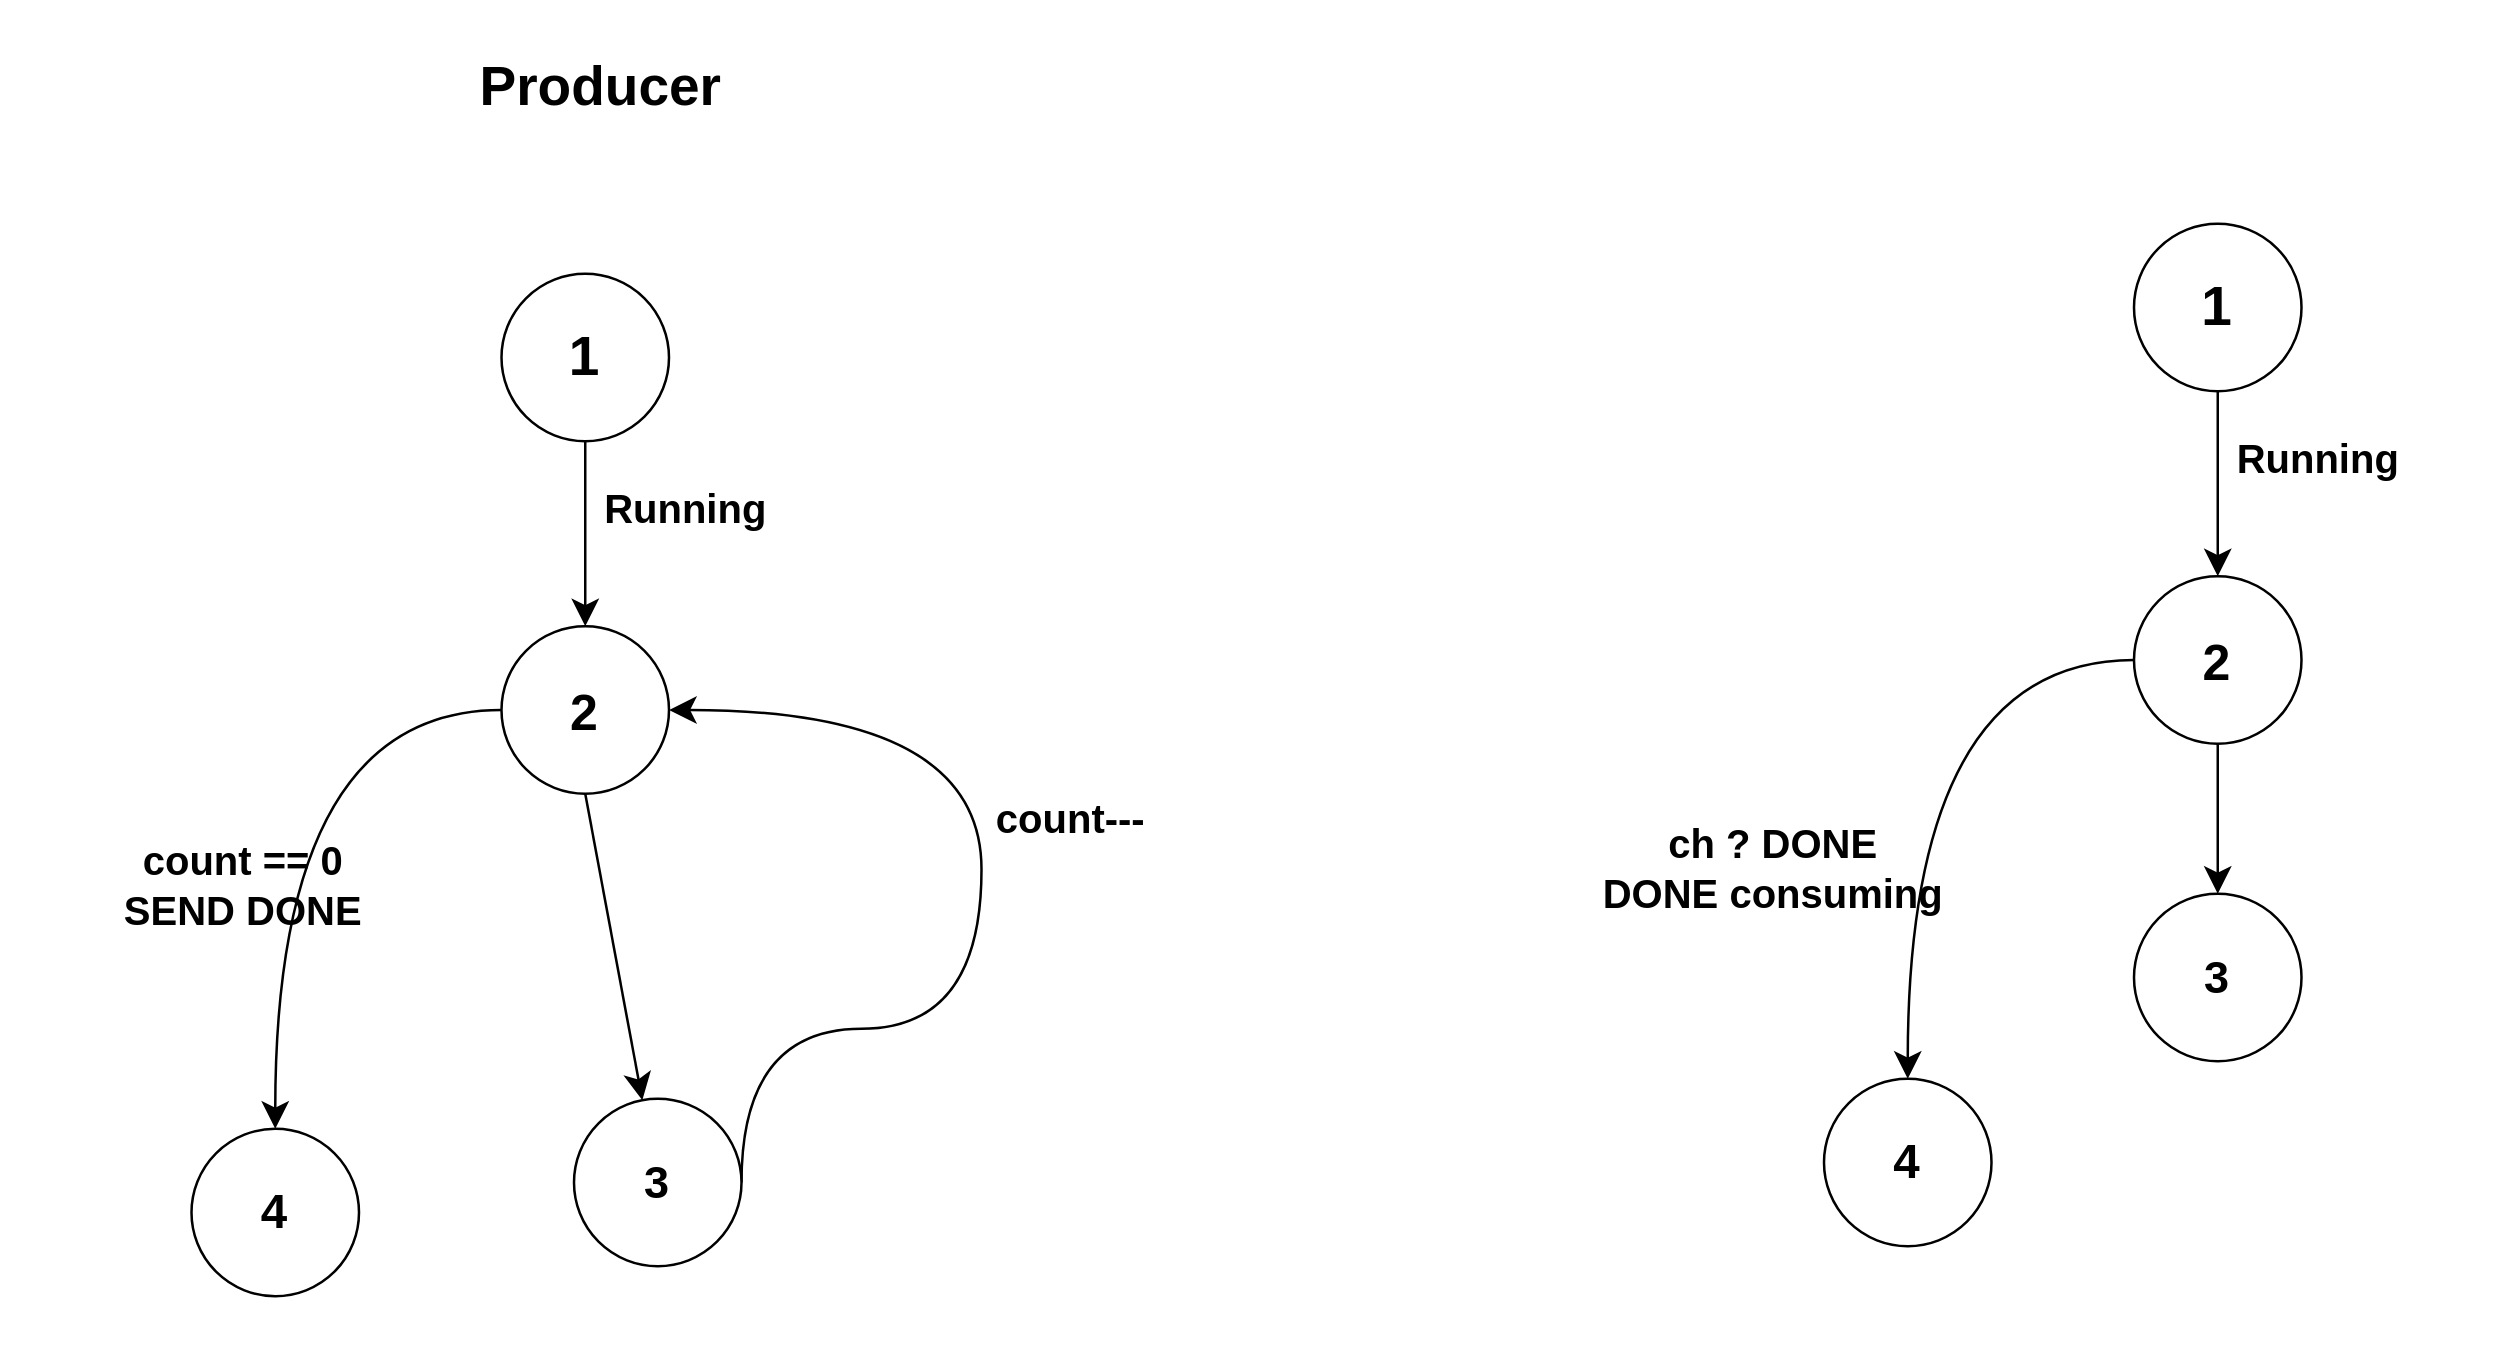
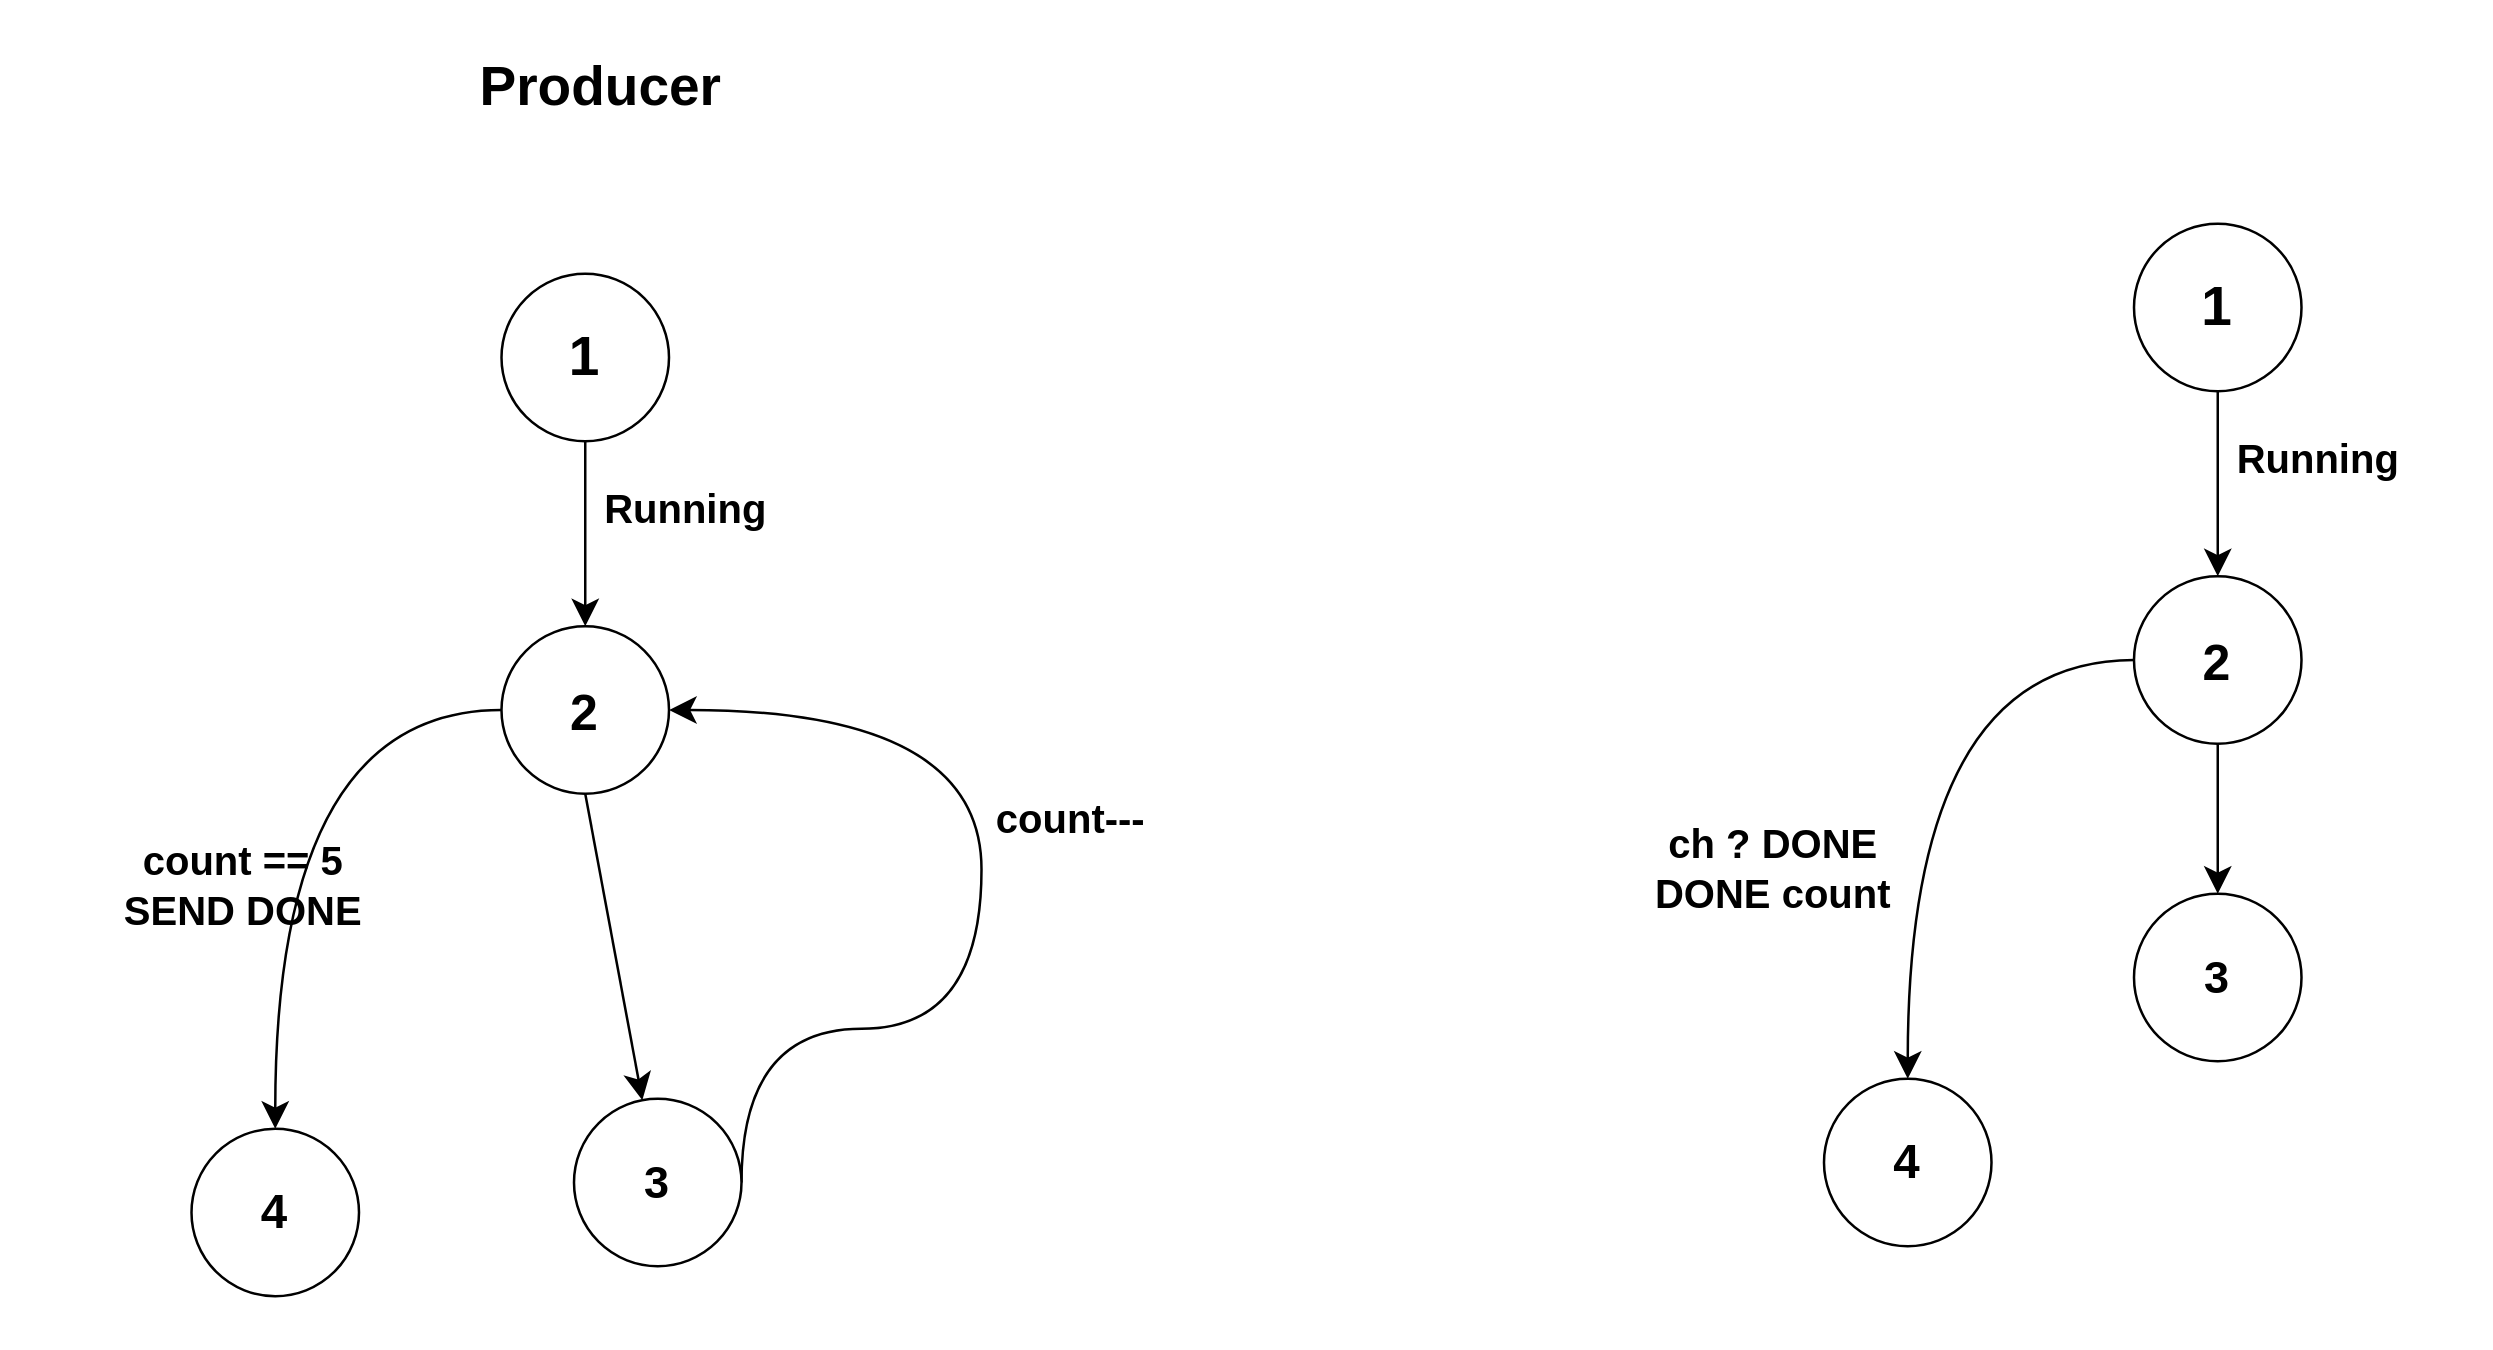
  <mxCell id="0" />
  <mxCell id="1" parent="0" />
  <mxCell id="2" style="edgeStyle=none;curved=1;rounded=0;orthogonalLoop=1;jettySize=auto;html=1;exitX=0.5;exitY=1;exitDx=0;exitDy=0;entryX=0.5;entryY=0;entryDx=0;entryDy=0;fontSize=12;startSize=8;endSize=8;" parent="1" source="3" target="6" edge="1"><mxGeometry relative="1" as="geometry" /></mxCell>
  <mxCell id="3" value="&lt;div align=&quot;center&quot;&gt;&lt;b&gt;&lt;font style=&quot;font-size: 22px;&quot;&gt;1&lt;/font&gt;&lt;/b&gt;&lt;/div&gt;" style="ellipse;whiteSpace=wrap;html=1;aspect=fixed;align=center;" parent="1" vertex="1"><mxGeometry x="200" y="109" width="67" height="67" as="geometry" /></mxCell>
  <mxCell id="4" style="edgeStyle=none;curved=1;rounded=0;orthogonalLoop=1;jettySize=auto;html=1;exitX=0.5;exitY=1;exitDx=0;exitDy=0;fontSize=12;startSize=8;endSize=8;" parent="1" source="6" target="9" edge="1"><mxGeometry relative="1" as="geometry" /></mxCell>
  <mxCell id="5" style="edgeStyle=orthogonalEdgeStyle;curved=1;rounded=0;orthogonalLoop=1;jettySize=auto;html=1;exitX=0;exitY=0.5;exitDx=0;exitDy=0;entryX=0.5;entryY=0;entryDx=0;entryDy=0;fontSize=12;startSize=8;endSize=8;" parent="1" source="6" target="10" edge="1"><mxGeometry relative="1" as="geometry" /></mxCell>
  <mxCell id="6" value="&lt;font size=&quot;1&quot;&gt;&lt;b&gt;&lt;font style=&quot;font-size: 20px;&quot;&gt;2&lt;/font&gt;&lt;/b&gt;&lt;/font&gt;" style="ellipse;whiteSpace=wrap;html=1;aspect=fixed;align=center;" parent="1" vertex="1"><mxGeometry x="200" y="250" width="67" height="67" as="geometry" /></mxCell>
  <mxCell id="7" value="&lt;b&gt;Running&lt;/b&gt;" style="text;html=1;align=center;verticalAlign=middle;whiteSpace=wrap;rounded=0;fontSize=16;" parent="1" vertex="1"><mxGeometry x="226" y="188" width="96" height="30" as="geometry" /></mxCell>
  <mxCell id="8" style="edgeStyle=orthogonalEdgeStyle;curved=1;rounded=0;orthogonalLoop=1;jettySize=auto;html=1;exitX=1;exitY=0.5;exitDx=0;exitDy=0;entryX=1;entryY=0.5;entryDx=0;entryDy=0;fontSize=12;startSize=8;endSize=8;" parent="1" source="9" target="6" edge="1"><mxGeometry relative="1" as="geometry"><Array as="points"><mxPoint x="392" y="411" /><mxPoint x="392" y="284" /></Array></mxGeometry></mxCell>
  <mxCell id="9" value="&lt;font style=&quot;font-size: 18px;&quot;&gt;&lt;b&gt;3&lt;/b&gt;&lt;/font&gt;" style="ellipse;whiteSpace=wrap;html=1;aspect=fixed;align=center;" parent="1" vertex="1"><mxGeometry x="229" y="439" width="67" height="67" as="geometry" /></mxCell>
  <mxCell id="10" value="&lt;font size=&quot;1&quot;&gt;&lt;b&gt;&lt;font style=&quot;font-size: 19px;&quot;&gt;4&lt;/font&gt;&lt;/b&gt;&lt;/font&gt;" style="ellipse;whiteSpace=wrap;html=1;aspect=fixed;align=center;" parent="1" vertex="1"><mxGeometry x="76" y="451" width="67" height="67" as="geometry" /></mxCell>
  <mxCell id="11" value="&lt;b&gt;count---&lt;br&gt;&lt;/b&gt;" style="text;html=1;align=center;verticalAlign=middle;whiteSpace=wrap;rounded=0;fontSize=16;" parent="1" vertex="1"><mxGeometry x="351" y="308" width="154" height="38" as="geometry" /></mxCell>
- <mxCell id="12" value="&lt;b&gt;count == 0&lt;br&gt;SEND DONE&lt;br&gt;&lt;/b&gt;" style="text;html=1;align=center;verticalAlign=middle;whiteSpace=wrap;rounded=0;fontSize=16;" parent="1" vertex="1"><mxGeometry x="20" y="335" width="154" height="38" as="geometry" /></mxCell>
+ <mxCell id="12" value="&lt;b&gt;count == 5&lt;br&gt;SEND DONE&lt;br&gt;&lt;/b&gt;" style="text;html=1;align=center;verticalAlign=middle;whiteSpace=wrap;rounded=0;fontSize=16;" parent="1" vertex="1"><mxGeometry x="20" y="335" width="154" height="38" as="geometry" /></mxCell>
  <mxCell id="13" style="edgeStyle=none;curved=1;rounded=0;orthogonalLoop=1;jettySize=auto;html=1;exitX=0.5;exitY=1;exitDx=0;exitDy=0;entryX=0.5;entryY=0;entryDx=0;entryDy=0;fontSize=12;startSize=8;endSize=8;" parent="1" source="14" target="17" edge="1"><mxGeometry relative="1" as="geometry" /></mxCell>
  <mxCell id="14" value="&lt;div align=&quot;center&quot;&gt;&lt;b&gt;&lt;font style=&quot;font-size: 22px;&quot;&gt;1&lt;/font&gt;&lt;/b&gt;&lt;/div&gt;" style="ellipse;whiteSpace=wrap;html=1;aspect=fixed;align=center;" parent="1" vertex="1"><mxGeometry x="853" y="89" width="67" height="67" as="geometry" /></mxCell>
  <mxCell id="15" style="edgeStyle=none;curved=1;rounded=0;orthogonalLoop=1;jettySize=auto;html=1;exitX=0.5;exitY=1;exitDx=0;exitDy=0;fontSize=12;startSize=8;endSize=8;" parent="1" source="17" target="19" edge="1"><mxGeometry relative="1" as="geometry" /></mxCell>
  <mxCell id="16" style="edgeStyle=orthogonalEdgeStyle;curved=1;rounded=0;orthogonalLoop=1;jettySize=auto;html=1;exitX=0;exitY=0.5;exitDx=0;exitDy=0;entryX=0.5;entryY=0;entryDx=0;entryDy=0;fontSize=12;startSize=8;endSize=8;" parent="1" source="17" target="20" edge="1"><mxGeometry relative="1" as="geometry" /></mxCell>
  <mxCell id="17" value="&lt;font size=&quot;1&quot;&gt;&lt;b&gt;&lt;font style=&quot;font-size: 20px;&quot;&gt;2&lt;/font&gt;&lt;/b&gt;&lt;/font&gt;" style="ellipse;whiteSpace=wrap;html=1;aspect=fixed;align=center;" parent="1" vertex="1"><mxGeometry x="853" y="230" width="67" height="67" as="geometry" /></mxCell>
  <mxCell id="18" value="&lt;b&gt;Running&lt;/b&gt;" style="text;html=1;align=center;verticalAlign=middle;whiteSpace=wrap;rounded=0;fontSize=16;" parent="1" vertex="1"><mxGeometry x="879" y="168" width="96" height="30" as="geometry" /></mxCell>
  <mxCell id="19" value="&lt;font style=&quot;font-size: 18px;&quot;&gt;&lt;b&gt;3&lt;/b&gt;&lt;/font&gt;" style="ellipse;whiteSpace=wrap;html=1;aspect=fixed;align=center;" parent="1" vertex="1"><mxGeometry x="853" y="357" width="67" height="67" as="geometry" /></mxCell>
  <mxCell id="20" value="&lt;font size=&quot;1&quot;&gt;&lt;b&gt;&lt;font style=&quot;font-size: 19px;&quot;&gt;4&lt;/font&gt;&lt;/b&gt;&lt;/font&gt;" style="ellipse;whiteSpace=wrap;html=1;aspect=fixed;align=center;" parent="1" vertex="1"><mxGeometry x="729" y="431" width="67" height="67" as="geometry" /></mxCell>
- <mxCell id="21" value="&lt;div&gt;&lt;b&gt;ch ? DONE&lt;/b&gt;&lt;/div&gt;&lt;b&gt;DONE consuming&lt;br&gt;&lt;/b&gt;" style="text;html=1;align=center;verticalAlign=middle;whiteSpace=wrap;rounded=0;fontSize=16;" parent="1" vertex="1"><mxGeometry x="632" y="328" width="154" height="38" as="geometry" /></mxCell>
+ <mxCell id="21" value="&lt;div&gt;&lt;b&gt;ch ? DONE&lt;/b&gt;&lt;/div&gt;&lt;b&gt;DONE count&lt;br&gt;&lt;/b&gt;" style="text;html=1;align=center;verticalAlign=middle;whiteSpace=wrap;rounded=0;fontSize=16;" parent="1" vertex="1"><mxGeometry x="632" y="328" width="154" height="38" as="geometry" /></mxCell>
  <mxCell id="22" value="&lt;font size=&quot;1&quot;&gt;&lt;b style=&quot;font-size: 22px;&quot;&gt;Producer&lt;/b&gt;&lt;/font&gt;" style="text;html=1;align=center;verticalAlign=middle;whiteSpace=wrap;rounded=0;fontSize=16;" parent="1" vertex="1"><mxGeometry x="192" y="20" width="96" height="30" as="geometry" /></mxCell>
